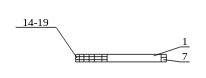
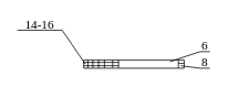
  <mxCell id="0" />
  <mxCell id="1" parent="0" />
  <mxCell id="2" value="" style="endArrow=none;html=1;fontSize=15;" parent="1" edge="1"><mxGeometry width="50" height="50" relative="1" as="geometry"><mxPoint x="221" y="82" as="sourcePoint" /><mxPoint x="100" y="82" as="targetPoint" /></mxGeometry></mxCell>
  <mxCell id="3" value="" style="endArrow=none;html=1;fontSize=15;" parent="1" edge="1"><mxGeometry width="50" height="50" relative="1" as="geometry"><mxPoint x="100" y="82" as="sourcePoint" /><mxPoint x="100" y="72" as="targetPoint" /></mxGeometry></mxCell>
  <mxCell id="4" value="" style="endArrow=none;html=1;fontSize=15;" parent="1" edge="1"><mxGeometry width="50" height="50" relative="1" as="geometry"><mxPoint x="221" y="82" as="sourcePoint" /><mxPoint x="221" y="72" as="targetPoint" /></mxGeometry></mxCell>
  <mxCell id="5" value="" style="endArrow=none;html=1;fontSize=15;" parent="1" edge="1"><mxGeometry width="50" height="50" relative="1" as="geometry"><mxPoint x="105" y="82" as="sourcePoint" /><mxPoint x="105" y="72" as="targetPoint" /></mxGeometry></mxCell>
  <mxCell id="6" value="" style="endArrow=none;html=1;fontSize=15;" parent="1" edge="1"><mxGeometry width="50" height="50" relative="1" as="geometry"><mxPoint x="111" y="81.67" as="sourcePoint" /><mxPoint x="111" y="72" as="targetPoint" /></mxGeometry></mxCell>
  <mxCell id="7" value="" style="endArrow=none;html=1;fontSize=15;" parent="1" edge="1"><mxGeometry width="50" height="50" relative="1" as="geometry"><mxPoint x="118" y="82" as="sourcePoint" /><mxPoint x="118" y="72" as="targetPoint" /></mxGeometry></mxCell>
  <mxCell id="8" value="" style="endArrow=none;html=1;fontSize=15;" parent="1" edge="1"><mxGeometry width="50" height="50" relative="1" as="geometry"><mxPoint x="125" y="81.67" as="sourcePoint" /><mxPoint x="125" y="72" as="targetPoint" /></mxGeometry></mxCell>
  <mxCell id="9" value="" style="endArrow=none;html=1;fontSize=15;" parent="1" edge="1"><mxGeometry width="50" height="50" relative="1" as="geometry"><mxPoint x="135" y="81.67" as="sourcePoint" /><mxPoint x="135" y="72" as="targetPoint" /></mxGeometry></mxCell>
  <mxCell id="10" value="" style="endArrow=none;html=1;fontSize=15;" parent="1" edge="1"><mxGeometry width="50" height="50" relative="1" as="geometry"><mxPoint x="142" y="81.67" as="sourcePoint" /><mxPoint x="142" y="72" as="targetPoint" /></mxGeometry></mxCell>
  <mxCell id="11" value="" style="endArrow=none;html=1;fontSize=15;" parent="1" edge="1"><mxGeometry width="50" height="50" relative="1" as="geometry"><mxPoint x="100" y="72" as="sourcePoint" /><mxPoint x="221" y="72" as="targetPoint" /></mxGeometry></mxCell>
  <mxCell id="12" value="" style="endArrow=none;html=1;fontSize=15;" parent="1" edge="1"><mxGeometry width="50" height="50" relative="1" as="geometry"><mxPoint x="214" y="82" as="sourcePoint" /><mxPoint x="214" y="72" as="targetPoint" /></mxGeometry></mxCell>
  <mxCell id="13" value="" style="endArrow=none;html=1;fontSize=15;" parent="1" edge="1"><mxGeometry width="50" height="50" relative="1" as="geometry"><mxPoint x="100" y="75" as="sourcePoint" /><mxPoint x="142" y="75" as="targetPoint" /></mxGeometry></mxCell>
  <mxCell id="14" value="" style="endArrow=none;html=1;fontSize=15;" parent="1" edge="1"><mxGeometry width="50" height="50" relative="1" as="geometry"><mxPoint x="100" y="79" as="sourcePoint" /><mxPoint x="142" y="79" as="targetPoint" /></mxGeometry></mxCell>
- <mxCell id="15" value="&lt;font face=&quot;Verdana&quot; style=&quot;font-size: 15px;&quot;&gt;14-19&lt;/font&gt;" style="text;html=1;strokeColor=none;fillColor=none;align=center;verticalAlign=middle;whiteSpace=wrap;rounded=0;fontSize=15;" parent="1" vertex="1"><mxGeometry x="20" y="20" width="54" height="16" as="geometry" /></mxCell>
+ <mxCell id="15" value="&lt;font face=&quot;Verdana&quot; style=&quot;font-size: 15px;&quot;&gt;14-16&lt;/font&gt;" style="text;html=1;strokeColor=none;fillColor=none;align=center;verticalAlign=middle;whiteSpace=wrap;rounded=0;fontSize=15;" parent="1" vertex="1"><mxGeometry x="20" y="20" width="54" height="16" as="geometry" /></mxCell>
  <mxCell id="16" value="" style="endArrow=none;html=1;fontSize=15;entryX=0;entryY=1;entryDx=0;entryDy=0;exitX=1;exitY=1;exitDx=0;exitDy=0;" parent="1" source="15" target="15" edge="1"><mxGeometry width="50" height="50" relative="1" as="geometry"><mxPoint x="-21" y="5" as="sourcePoint" /><mxPoint x="29" y="-45" as="targetPoint" /></mxGeometry></mxCell>
  <mxCell id="17" value="" style="endArrow=none;html=1;fontSize=15;entryX=1;entryY=1;entryDx=0;entryDy=0;" parent="1" target="15" edge="1"><mxGeometry width="50" height="50" relative="1" as="geometry"><mxPoint x="102" y="77" as="sourcePoint" /><mxPoint x="77" y="57" as="targetPoint" /></mxGeometry></mxCell>
  <mxCell id="18" value="" style="endArrow=none;html=1;fontSize=15;" parent="1" edge="1"><mxGeometry width="50" height="50" relative="1" as="geometry"><mxPoint x="214" y="76" as="sourcePoint" /><mxPoint x="221" y="76" as="targetPoint" /></mxGeometry></mxCell>
- <mxCell id="19" value="&lt;font face=&quot;Verdana&quot; style=&quot;font-size: 15px;&quot;&gt;7&lt;/font&gt;" style="text;html=1;strokeColor=none;fillColor=none;align=center;verticalAlign=middle;whiteSpace=wrap;rounded=0;fontSize=15;" parent="1" vertex="1"><mxGeometry x="240" y="66" width="12" height="16" as="geometry" /></mxCell>
+ <mxCell id="19" value="&lt;font face=&quot;Verdana&quot; style=&quot;font-size: 15px;&quot;&gt;8&lt;/font&gt;" style="text;html=1;strokeColor=none;fillColor=none;align=center;verticalAlign=middle;whiteSpace=wrap;rounded=0;fontSize=15;" parent="1" vertex="1"><mxGeometry x="240" y="66" width="12" height="16" as="geometry" /></mxCell>
  <mxCell id="20" value="" style="endArrow=none;html=1;fontSize=15;entryX=0;entryY=1;entryDx=0;entryDy=0;exitX=1;exitY=1;exitDx=0;exitDy=0;" parent="1" source="19" target="19" edge="1"><mxGeometry width="50" height="50" relative="1" as="geometry"><mxPoint x="198" y="24" as="sourcePoint" /><mxPoint x="248" y="-26" as="targetPoint" /></mxGeometry></mxCell>
  <mxCell id="21" value="" style="endArrow=none;html=1;fontSize=15;entryX=0;entryY=1;entryDx=0;entryDy=0;" parent="1" target="19" edge="1"><mxGeometry width="50" height="50" relative="1" as="geometry"><mxPoint x="217" y="79" as="sourcePoint" /><mxPoint x="182" y="37" as="targetPoint" /></mxGeometry></mxCell>
- <mxCell id="22" value="&lt;font face=&quot;Verdana&quot; style=&quot;font-size: 15px;&quot;&gt;1&lt;/font&gt;" style="text;html=1;strokeColor=none;fillColor=none;align=center;verticalAlign=middle;whiteSpace=wrap;rounded=0;fontSize=15;" parent="1" vertex="1"><mxGeometry x="240" y="46" width="12" height="16" as="geometry" /></mxCell>
+ <mxCell id="22" value="&lt;font face=&quot;Verdana&quot; style=&quot;font-size: 15px;&quot;&gt;6&lt;/font&gt;" style="text;html=1;strokeColor=none;fillColor=none;align=center;verticalAlign=middle;whiteSpace=wrap;rounded=0;fontSize=15;" parent="1" vertex="1"><mxGeometry x="240" y="46" width="12" height="16" as="geometry" /></mxCell>
  <mxCell id="23" value="" style="endArrow=none;html=1;fontSize=15;entryX=0;entryY=1;entryDx=0;entryDy=0;exitX=1;exitY=1;exitDx=0;exitDy=0;" parent="1" source="22" target="22" edge="1"><mxGeometry width="50" height="50" relative="1" as="geometry"><mxPoint x="151" y="24" as="sourcePoint" /><mxPoint x="201" y="-26" as="targetPoint" /></mxGeometry></mxCell>
  <mxCell id="24" value="" style="endArrow=none;html=1;fontSize=15;entryX=0;entryY=1;entryDx=0;entryDy=0;" parent="1" target="22" edge="1"><mxGeometry width="50" height="50" relative="1" as="geometry"><mxPoint x="204" y="74" as="sourcePoint" /><mxPoint x="135" y="37" as="targetPoint" /></mxGeometry></mxCell>
